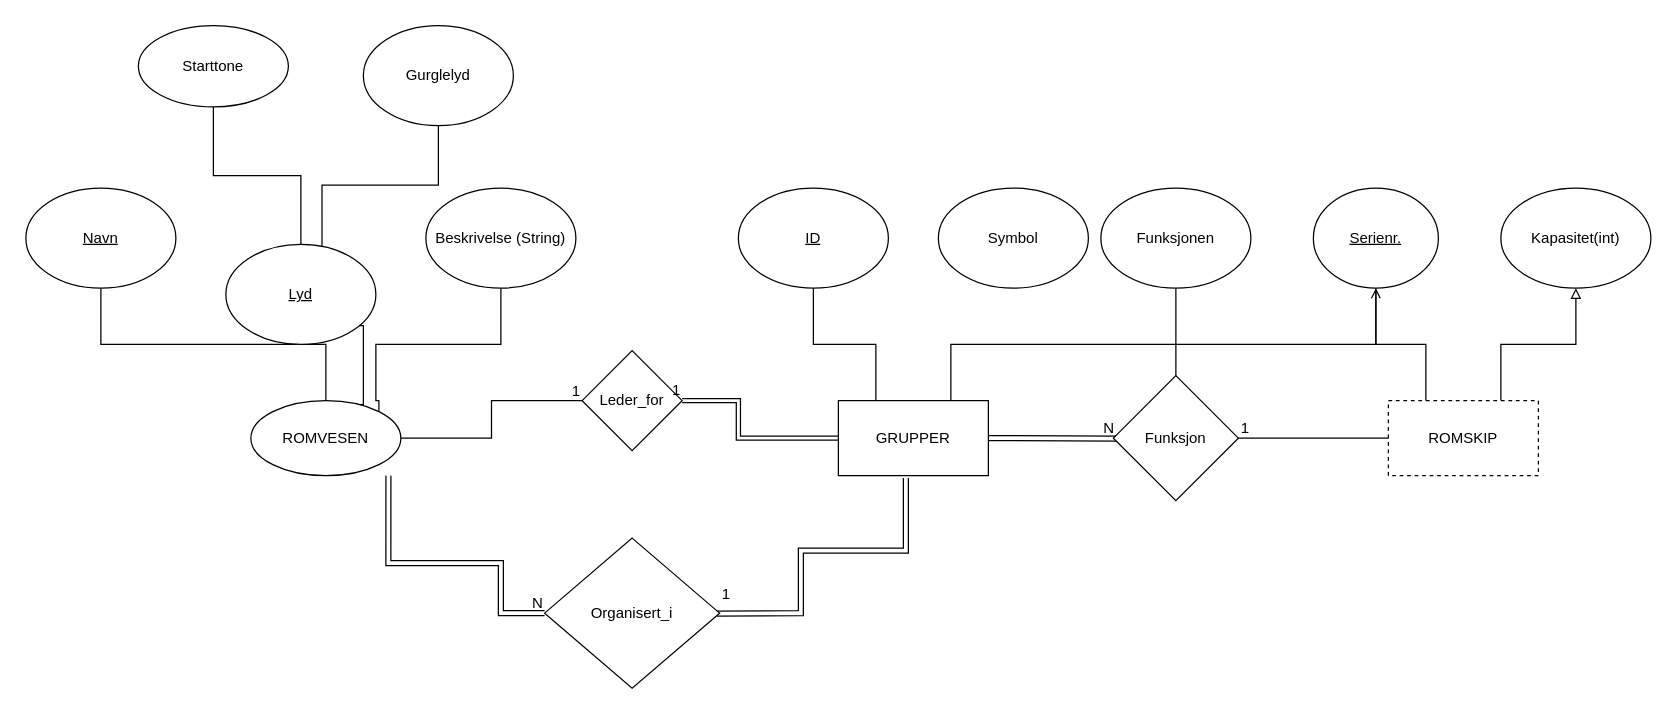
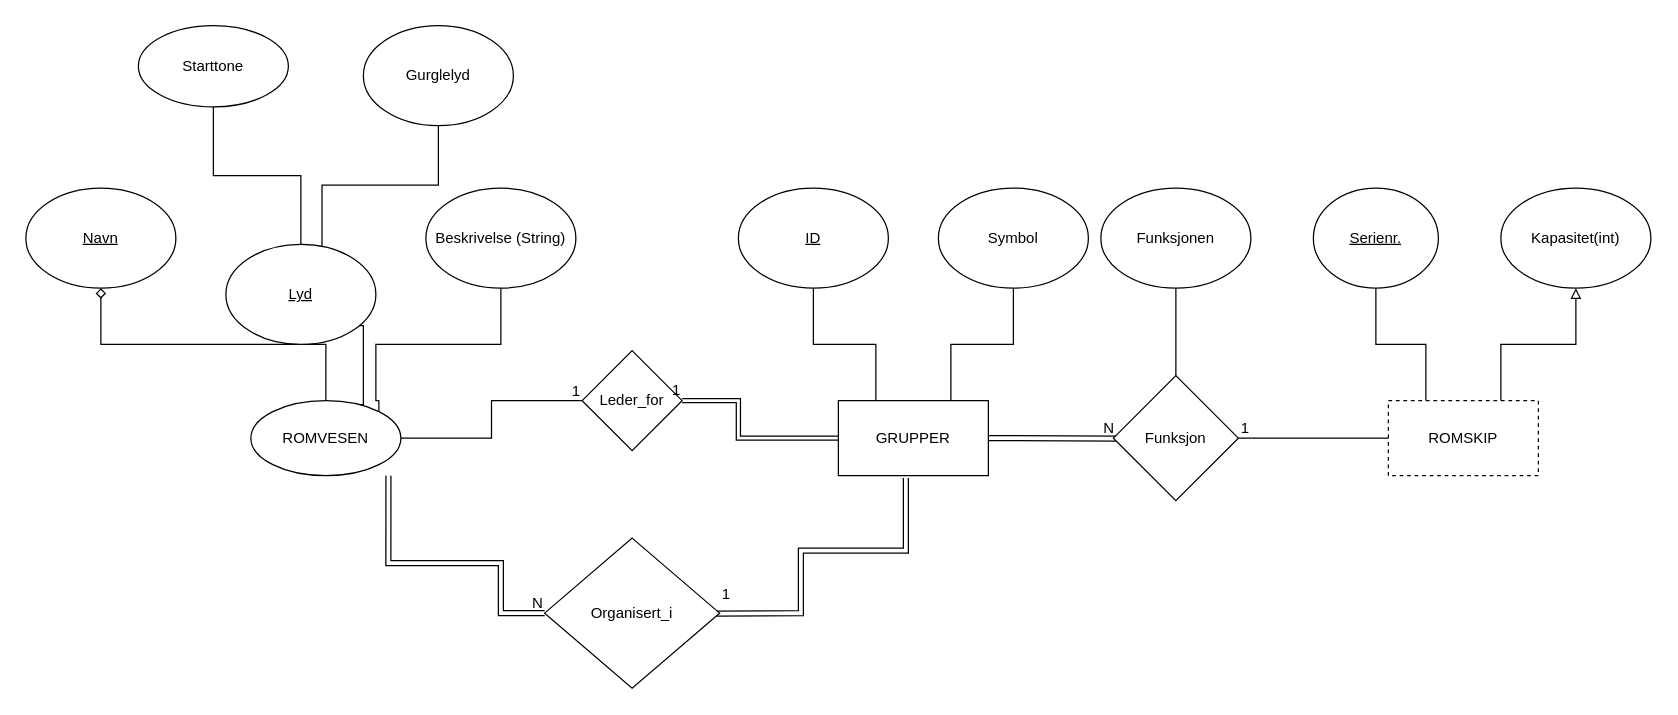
  <mxCell id="0" />
  <mxCell id="1" parent="0" />
- <mxCell id="2" style="edgeStyle=orthogonalEdgeStyle;rounded=0;orthogonalLoop=1;jettySize=auto;html=1;exitX=0.5;exitY=0;exitDx=0;exitDy=0;entryX=0.5;entryY=1;entryDx=0;entryDy=0;endArrow=none;endFill=0;" parent="1" source="6" target="7" edge="1"><mxGeometry relative="1" as="geometry" /></mxCell>
+ <mxCell id="2" style="edgeStyle=orthogonalEdgeStyle;rounded=0;orthogonalLoop=1;jettySize=auto;html=1;exitX=0.5;exitY=0;exitDx=0;exitDy=0;entryX=0.5;entryY=1;entryDx=0;entryDy=0;endArrow=diamond;endFill=0;" parent="1" source="6" target="7" edge="1"><mxGeometry relative="1" as="geometry" /></mxCell>
  <mxCell id="3" style="edgeStyle=orthogonalEdgeStyle;rounded=0;orthogonalLoop=1;jettySize=auto;html=1;exitX=0.75;exitY=0;exitDx=0;exitDy=0;entryX=0.5;entryY=1;entryDx=0;entryDy=0;endArrow=none;endFill=0;" parent="1" source="6" target="9" edge="1"><mxGeometry relative="1" as="geometry"><Array as="points"><mxPoint x="290" y="260" /><mxPoint x="240" y="260" /></Array></mxGeometry></mxCell>
  <mxCell id="4" style="edgeStyle=orthogonalEdgeStyle;rounded=0;orthogonalLoop=1;jettySize=auto;html=1;exitX=1;exitY=0;exitDx=0;exitDy=0;entryX=0.5;entryY=1;entryDx=0;entryDy=0;endArrow=none;endFill=0;" parent="1" source="6" target="13" edge="1"><mxGeometry relative="1" as="geometry"><Array as="points"><mxPoint x="300" y="320" /><mxPoint x="300" y="275" /><mxPoint x="400" y="275" /></Array></mxGeometry></mxCell>
  <mxCell id="5" style="edgeStyle=orthogonalEdgeStyle;rounded=0;orthogonalLoop=1;jettySize=auto;html=1;entryX=0;entryY=0.5;entryDx=0;entryDy=0;endArrow=none;endFill=0;" parent="1" source="6" target="19" edge="1"><mxGeometry relative="1" as="geometry" /></mxCell>
  <mxCell id="6" value="ROMVESEN" style="ellipse;whiteSpace=wrap;html=1;" parent="1" vertex="1"><mxGeometry x="200" y="320" width="120" height="60" as="geometry" /></mxCell>
  <mxCell id="7" value="&lt;u&gt;Navn&lt;/u&gt;" style="ellipse;whiteSpace=wrap;html=1;" parent="1" vertex="1"><mxGeometry x="20" y="150" width="120" height="80" as="geometry" /></mxCell>
  <mxCell id="8" style="edgeStyle=orthogonalEdgeStyle;rounded=0;orthogonalLoop=1;jettySize=auto;html=1;exitX=0.5;exitY=0;exitDx=0;exitDy=0;entryX=0.5;entryY=1;entryDx=0;entryDy=0;endArrow=none;endFill=0;" parent="1" source="9" target="10" edge="1"><mxGeometry relative="1" as="geometry" /></mxCell>
  <mxCell id="9" value="&lt;u&gt;Lyd&lt;/u&gt;" style="ellipse;whiteSpace=wrap;html=1;" parent="1" vertex="1"><mxGeometry x="180" y="195" width="120" height="80" as="geometry" /></mxCell>
  <mxCell id="10" value="Starttone" style="ellipse;whiteSpace=wrap;html=1;" parent="1" vertex="1"><mxGeometry x="110" y="20" width="120" height="65" as="geometry" /></mxCell>
  <mxCell id="11" style="edgeStyle=orthogonalEdgeStyle;rounded=0;orthogonalLoop=1;jettySize=auto;html=1;endArrow=none;endFill=0;entryX=0.641;entryY=0.024;entryDx=0;entryDy=0;entryPerimeter=0;" parent="1" source="12" target="9" edge="1"><mxGeometry relative="1" as="geometry"><mxPoint x="340" y="160" as="targetPoint" /></mxGeometry></mxCell>
  <mxCell id="12" value="Gurglelyd" style="ellipse;whiteSpace=wrap;html=1;" parent="1" vertex="1"><mxGeometry x="290" y="20" width="120" height="80" as="geometry" /></mxCell>
  <mxCell id="13" value="Beskrivelse (String)" style="ellipse;whiteSpace=wrap;html=1;" parent="1" vertex="1"><mxGeometry x="340" y="150" width="120" height="80" as="geometry" /></mxCell>
  <mxCell id="14" value="Organisert_i" style="rhombus;whiteSpace=wrap;html=1;rounded=0;" parent="1" vertex="1"><mxGeometry x="435" y="430" width="140" height="120" as="geometry" /></mxCell>
  <mxCell id="15" style="edgeStyle=orthogonalEdgeStyle;rounded=0;orthogonalLoop=1;jettySize=auto;html=1;exitX=0.25;exitY=0;exitDx=0;exitDy=0;entryX=0.5;entryY=1;entryDx=0;entryDy=0;endArrow=none;endFill=0;" parent="1" source="17" target="26" edge="1"><mxGeometry relative="1" as="geometry" /></mxCell>
- <mxCell id="16" style="edgeStyle=orthogonalEdgeStyle;rounded=0;orthogonalLoop=1;jettySize=auto;html=1;exitX=0.75;exitY=0;exitDx=0;exitDy=0;endArrow=none;endFill=0;" parent="1" source="17" target="28" edge="1"><mxGeometry relative="1" as="geometry" /></mxCell>
+ <mxCell id="16" style="edgeStyle=orthogonalEdgeStyle;rounded=0;orthogonalLoop=1;jettySize=auto;html=1;exitX=0.75;exitY=0;exitDx=0;exitDy=0;entryX=0.5;entryY=1;entryDx=0;entryDy=0;endArrow=none;endFill=0;" parent="1" source="17" target="27" edge="1"><mxGeometry relative="1" as="geometry" /></mxCell>
  <mxCell id="17" value="GRUPPER" style="whiteSpace=wrap;html=1;rounded=0;" parent="1" vertex="1"><mxGeometry x="670" y="320" width="120" height="60" as="geometry" /></mxCell>
  <mxCell id="18" value="1" style="text;html=1;align=center;verticalAlign=middle;resizable=0;points=[];autosize=1;strokeColor=none;fillColor=none;" parent="1" vertex="1"><mxGeometry x="565" y="460" width="30" height="30" as="geometry" /></mxCell>
  <mxCell id="19" value="Leder_for" style="rhombus;whiteSpace=wrap;html=1;" parent="1" vertex="1"><mxGeometry x="465" y="280" width="80" height="80" as="geometry" /></mxCell>
  <mxCell id="20" value="1" style="text;html=1;align=center;verticalAlign=middle;resizable=0;points=[];autosize=1;strokeColor=none;fillColor=none;" parent="1" vertex="1"><mxGeometry x="445" y="298" width="30" height="30" as="geometry" /></mxCell>
  <mxCell id="21" value="" style="edgeStyle=orthogonalEdgeStyle;rounded=0;orthogonalLoop=1;jettySize=auto;html=1;endArrow=none;endFill=0;" edge="1" parent="1" source="22" target="36"><mxGeometry relative="1" as="geometry" /></mxCell>
  <mxCell id="22" value="Funksjon" style="rhombus;whiteSpace=wrap;html=1;rounded=0;" parent="1" vertex="1"><mxGeometry x="890" y="300" width="100" height="100" as="geometry" /></mxCell>
- <mxCell id="23" style="edgeStyle=orthogonalEdgeStyle;rounded=0;orthogonalLoop=1;jettySize=auto;html=1;exitX=0.25;exitY=0;exitDx=0;exitDy=0;entryX=0.5;entryY=1;entryDx=0;entryDy=0;endArrow=open;endFill=0;" parent="1" source="25" target="28" edge="1"><mxGeometry relative="1" as="geometry" /></mxCell>
+ <mxCell id="23" style="edgeStyle=orthogonalEdgeStyle;rounded=0;orthogonalLoop=1;jettySize=auto;html=1;exitX=0.25;exitY=0;exitDx=0;exitDy=0;entryX=0.5;entryY=1;entryDx=0;entryDy=0;endArrow=none;endFill=0;" parent="1" source="25" target="28" edge="1"><mxGeometry relative="1" as="geometry" /></mxCell>
  <mxCell id="24" style="edgeStyle=orthogonalEdgeStyle;rounded=0;orthogonalLoop=1;jettySize=auto;html=1;exitX=0.75;exitY=0;exitDx=0;exitDy=0;entryX=0.5;entryY=1;entryDx=0;entryDy=0;endArrow=block;endFill=0;" parent="1" source="25" target="29" edge="1"><mxGeometry relative="1" as="geometry" /></mxCell>
  <mxCell id="25" value="ROMSKIP" style="whiteSpace=wrap;html=1;rounded=0;dashed=1;" parent="1" vertex="1"><mxGeometry x="1110" y="320" width="120" height="60" as="geometry" /></mxCell>
  <mxCell id="26" value="&lt;u&gt;ID&lt;/u&gt;" style="ellipse;whiteSpace=wrap;html=1;" parent="1" vertex="1"><mxGeometry x="590" y="150" width="120" height="80" as="geometry" /></mxCell>
  <mxCell id="27" value="Symbol" style="ellipse;whiteSpace=wrap;html=1;" parent="1" vertex="1"><mxGeometry x="750" y="150" width="120" height="80" as="geometry" /></mxCell>
  <mxCell id="28" value="&lt;u&gt;Serienr.&lt;/u&gt;" style="ellipse;whiteSpace=wrap;html=1;" parent="1" vertex="1"><mxGeometry x="1050" y="150" width="100" height="80" as="geometry" /></mxCell>
  <mxCell id="29" value="Kapasitet(int)" style="ellipse;whiteSpace=wrap;html=1;" parent="1" vertex="1"><mxGeometry x="1200" y="150" width="120" height="80" as="geometry" /></mxCell>
  <mxCell id="30" value="" style="shape=link;html=1;rounded=0;entryX=0;entryY=0.5;entryDx=0;entryDy=0;exitX=0.917;exitY=1;exitDx=0;exitDy=0;exitPerimeter=0;" parent="1" target="14" edge="1" source="6"><mxGeometry relative="1" as="geometry"><mxPoint x="320" y="370" as="sourcePoint" /><mxPoint x="480" y="370" as="targetPoint" /><Array as="points"><mxPoint x="310" y="450" /><mxPoint x="400" y="450" /><mxPoint x="400" y="490" /></Array></mxGeometry></mxCell>
  <mxCell id="31" value="N" style="resizable=0;html=1;whiteSpace=wrap;align=right;verticalAlign=bottom;" parent="30" connectable="0" vertex="1"><mxGeometry x="1" relative="1" as="geometry" /></mxCell>
  <mxCell id="32" value="" style="shape=link;html=1;rounded=0;exitX=0.45;exitY=1.033;exitDx=0;exitDy=0;exitPerimeter=0;entryX=0.259;entryY=1.012;entryDx=0;entryDy=0;entryPerimeter=0;" edge="1" parent="1" source="17" target="18"><mxGeometry relative="1" as="geometry"><mxPoint x="640" y="340" as="sourcePoint" /><mxPoint x="580" y="490" as="targetPoint" /><Array as="points"><mxPoint x="724" y="440" /><mxPoint x="640" y="440" /><mxPoint x="640" y="490" /></Array></mxGeometry></mxCell>
  <mxCell id="33" value="" style="resizable=0;html=1;whiteSpace=wrap;align=right;verticalAlign=bottom;" connectable="0" vertex="1" parent="32"><mxGeometry x="1" relative="1" as="geometry" /></mxCell>
  <mxCell id="34" value="" style="shape=link;html=1;rounded=0;entryX=1;entryY=0.5;entryDx=0;entryDy=0;exitX=0;exitY=0.5;exitDx=0;exitDy=0;width=3.333;" edge="1" parent="1" source="17" target="19"><mxGeometry relative="1" as="geometry"><mxPoint x="510" y="390" as="sourcePoint" /><mxPoint x="550" y="327.34" as="targetPoint" /><Array as="points"><mxPoint x="590" y="350" /><mxPoint x="590" y="320" /></Array></mxGeometry></mxCell>
  <mxCell id="35" value="1" style="resizable=0;html=1;whiteSpace=wrap;align=right;verticalAlign=bottom;" connectable="0" vertex="1" parent="34"><mxGeometry x="1" relative="1" as="geometry" /></mxCell>
  <mxCell id="36" value="Funksjonen" style="ellipse;whiteSpace=wrap;html=1;rounded=0;" vertex="1" parent="1"><mxGeometry x="880" y="150" width="120" height="80" as="geometry" /></mxCell>
  <mxCell id="37" value="" style="endArrow=none;html=1;rounded=0;entryX=1;entryY=0.5;entryDx=0;entryDy=0;exitX=0;exitY=0.5;exitDx=0;exitDy=0;" edge="1" parent="1" source="25" target="22"><mxGeometry relative="1" as="geometry"><mxPoint x="830" y="370" as="sourcePoint" /><mxPoint x="990" y="370" as="targetPoint" /></mxGeometry></mxCell>
  <mxCell id="38" value="1" style="resizable=0;html=1;whiteSpace=wrap;align=right;verticalAlign=bottom;" connectable="0" vertex="1" parent="37"><mxGeometry x="1" relative="1" as="geometry"><mxPoint x="10" as="offset" /></mxGeometry></mxCell>
  <mxCell id="39" value="" style="shape=link;html=1;rounded=0;exitX=1;exitY=0.5;exitDx=0;exitDy=0;entryX=0.021;entryY=0.503;entryDx=0;entryDy=0;entryPerimeter=0;" edge="1" parent="1" source="17" target="22"><mxGeometry relative="1" as="geometry"><mxPoint x="830" y="370" as="sourcePoint" /><mxPoint x="990" y="370" as="targetPoint" /></mxGeometry></mxCell>
  <mxCell id="40" value="N" style="resizable=0;html=1;whiteSpace=wrap;align=right;verticalAlign=bottom;" connectable="0" vertex="1" parent="39"><mxGeometry x="1" relative="1" as="geometry" /></mxCell>
